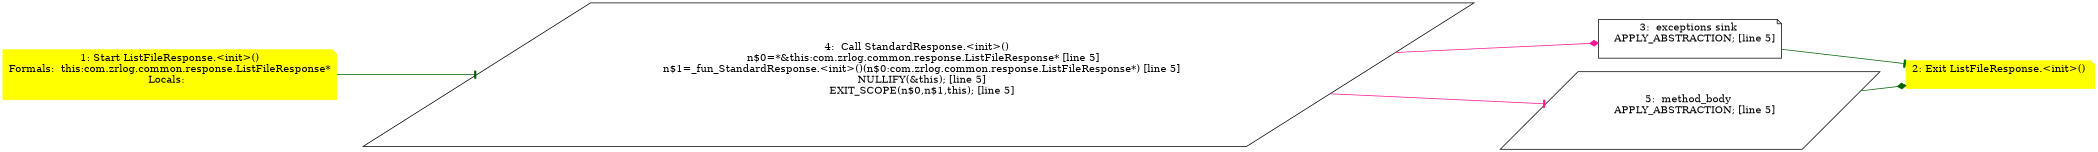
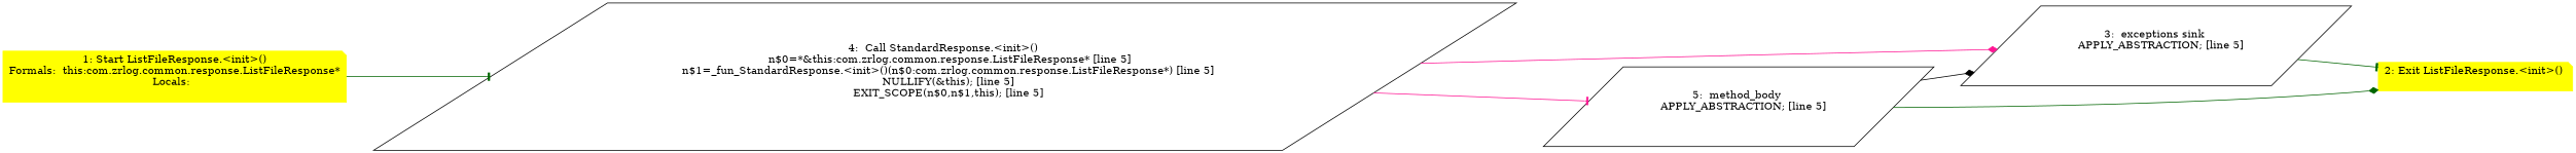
  digraph {
    rankdir=LR
    node [shape=parallelogram]
    edge [arrowhead=tee color=darkgreen]
    n1 [color=yellow label="1: Start ListFileResponse.<init>()\nFormals:  this:com.zrlog.common.response.ListFileResponse*\nLocals:  \n  " shape=note style=filled]
    n2 [label="4:  Call StandardResponse.<init>() \n   n$0=*&this:com.zrlog.common.response.ListFileResponse* [line 5]\n  n$1=_fun_StandardResponse.<init>()(n$0:com.zrlog.common.response.ListFileResponse*) [line 5]\n  NULLIFY(&this); [line 5]\n  EXIT_SCOPE(n$0,n$1,this); [line 5]\n "]
-   n3 [label="3:  exceptions sink \n   APPLY_ABSTRACTION; [line 5]\n " shape=note]
+   n3 [label="3:  exceptions sink \n   APPLY_ABSTRACTION; [line 5]\n "]
    n4 [label="5:  method_body \n   APPLY_ABSTRACTION; [line 5]\n "]
    n5 [color=yellow label="2: Exit ListFileResponse.<init>() \n  " shape=note style=filled]
    n1 -> n2
    n2 -> n3 [arrowhead=diamond color=deeppink]
    n2 -> n4 [color=deeppink]
    n3 -> n5
+   n4 -> n3 [arrowhead=diamond color=black]
    n4 -> n5 [arrowhead=diamond]
  }
